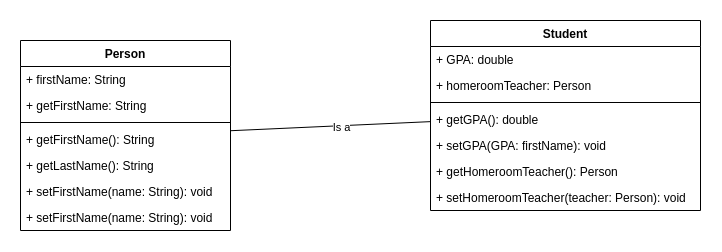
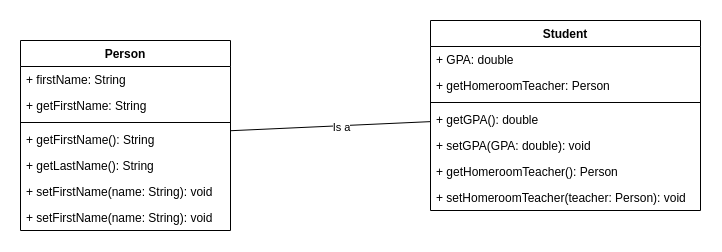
  <mxCell id="0" />
  <mxCell id="1" parent="0" />
  <mxCell id="2" value="Person" style="swimlane;fontStyle=1;align=center;verticalAlign=top;childLayout=stackLayout;horizontal=1;startSize=26;horizontalStack=0;resizeParent=1;resizeParentMax=0;resizeLast=0;collapsible=1;marginBottom=0;whiteSpace=wrap;html=1;" vertex="1" parent="1"><mxGeometry x="20" y="40" width="210" height="190" as="geometry" /></mxCell>
  <mxCell id="3" value="+ firstName: String" style="text;strokeColor=none;fillColor=none;align=left;verticalAlign=top;spacingLeft=4;spacingRight=4;overflow=hidden;rotatable=0;points=[[0,0.5],[1,0.5]];portConstraint=eastwest;whiteSpace=wrap;html=1;" vertex="1" parent="2"><mxGeometry y="26" width="210" height="26" as="geometry" /></mxCell>
  <mxCell id="4" value="+ getFirstName: String" style="text;strokeColor=none;fillColor=none;align=left;verticalAlign=top;spacingLeft=4;spacingRight=4;overflow=hidden;rotatable=0;points=[[0,0.5],[1,0.5]];portConstraint=eastwest;whiteSpace=wrap;html=1;" vertex="1" parent="2"><mxGeometry y="52" width="210" height="26" as="geometry" /></mxCell>
  <mxCell id="5" value="" style="line;strokeWidth=1;fillColor=none;align=left;verticalAlign=middle;spacingTop=-1;spacingLeft=3;spacingRight=3;rotatable=0;labelPosition=right;points=[];portConstraint=eastwest;strokeColor=inherit;" vertex="1" parent="2"><mxGeometry y="78" width="210" height="8" as="geometry" /></mxCell>
  <mxCell id="6" value="+ getFirstName(): String" style="text;strokeColor=none;fillColor=none;align=left;verticalAlign=top;spacingLeft=4;spacingRight=4;overflow=hidden;rotatable=0;points=[[0,0.5],[1,0.5]];portConstraint=eastwest;whiteSpace=wrap;html=1;" vertex="1" parent="2"><mxGeometry y="86" width="210" height="26" as="geometry" /></mxCell>
  <mxCell id="7" value="+ getLastName(): String" style="text;strokeColor=none;fillColor=none;align=left;verticalAlign=top;spacingLeft=4;spacingRight=4;overflow=hidden;rotatable=0;points=[[0,0.5],[1,0.5]];portConstraint=eastwest;whiteSpace=wrap;html=1;" vertex="1" parent="2"><mxGeometry y="112" width="210" height="26" as="geometry" /></mxCell>
  <mxCell id="8" value="+ setFirstName(name: String): void" style="text;strokeColor=none;fillColor=none;align=left;verticalAlign=top;spacingLeft=4;spacingRight=4;overflow=hidden;rotatable=0;points=[[0,0.5],[1,0.5]];portConstraint=eastwest;whiteSpace=wrap;html=1;" vertex="1" parent="2"><mxGeometry y="138" width="210" height="26" as="geometry" /></mxCell>
  <mxCell id="9" value="+ setFirstName(name: String): void" style="text;strokeColor=none;fillColor=none;align=left;verticalAlign=top;spacingLeft=4;spacingRight=4;overflow=hidden;rotatable=0;points=[[0,0.5],[1,0.5]];portConstraint=eastwest;whiteSpace=wrap;html=1;" vertex="1" parent="2"><mxGeometry y="164" width="210" height="26" as="geometry" /></mxCell>
  <mxCell id="10" value="Student" style="swimlane;fontStyle=1;align=center;verticalAlign=top;childLayout=stackLayout;horizontal=1;startSize=26;horizontalStack=0;resizeParent=1;resizeParentMax=0;resizeLast=0;collapsible=1;marginBottom=0;whiteSpace=wrap;html=1;" vertex="1" parent="1"><mxGeometry x="430" y="20" width="270" height="190" as="geometry" /></mxCell>
  <mxCell id="11" value="+ GPA: double" style="text;strokeColor=none;fillColor=none;align=left;verticalAlign=top;spacingLeft=4;spacingRight=4;overflow=hidden;rotatable=0;points=[[0,0.5],[1,0.5]];portConstraint=eastwest;whiteSpace=wrap;html=1;" vertex="1" parent="10"><mxGeometry y="26" width="270" height="26" as="geometry" /></mxCell>
- <mxCell id="12" value="+ homeroomTeacher: Person" style="text;strokeColor=none;fillColor=none;align=left;verticalAlign=top;spacingLeft=4;spacingRight=4;overflow=hidden;rotatable=0;points=[[0,0.5],[1,0.5]];portConstraint=eastwest;whiteSpace=wrap;html=1;" vertex="1" parent="10"><mxGeometry y="52" width="270" height="26" as="geometry" /></mxCell>
+ <mxCell id="12" value="+ getHomeroomTeacher: Person" style="text;strokeColor=none;fillColor=none;align=left;verticalAlign=top;spacingLeft=4;spacingRight=4;overflow=hidden;rotatable=0;points=[[0,0.5],[1,0.5]];portConstraint=eastwest;whiteSpace=wrap;html=1;" vertex="1" parent="10"><mxGeometry y="52" width="270" height="26" as="geometry" /></mxCell>
  <mxCell id="13" value="" style="line;strokeWidth=1;fillColor=none;align=left;verticalAlign=middle;spacingTop=-1;spacingLeft=3;spacingRight=3;rotatable=0;labelPosition=right;points=[];portConstraint=eastwest;strokeColor=inherit;" vertex="1" parent="10"><mxGeometry y="78" width="270" height="8" as="geometry" /></mxCell>
  <mxCell id="14" value="+ getGPA(): double" style="text;strokeColor=none;fillColor=none;align=left;verticalAlign=top;spacingLeft=4;spacingRight=4;overflow=hidden;rotatable=0;points=[[0,0.5],[1,0.5]];portConstraint=eastwest;whiteSpace=wrap;html=1;" vertex="1" parent="10"><mxGeometry y="86" width="270" height="26" as="geometry" /></mxCell>
- <mxCell id="15" value="+ setGPA(GPA: firstName): void" style="text;strokeColor=none;fillColor=none;align=left;verticalAlign=top;spacingLeft=4;spacingRight=4;overflow=hidden;rotatable=0;points=[[0,0.5],[1,0.5]];portConstraint=eastwest;whiteSpace=wrap;html=1;" vertex="1" parent="10"><mxGeometry y="112" width="270" height="26" as="geometry" /></mxCell>
+ <mxCell id="15" value="+ setGPA(GPA: double): void" style="text;strokeColor=none;fillColor=none;align=left;verticalAlign=top;spacingLeft=4;spacingRight=4;overflow=hidden;rotatable=0;points=[[0,0.5],[1,0.5]];portConstraint=eastwest;whiteSpace=wrap;html=1;" vertex="1" parent="10"><mxGeometry y="112" width="270" height="26" as="geometry" /></mxCell>
  <mxCell id="16" value="+ getHomeroomTeacher(): Person" style="text;strokeColor=none;fillColor=none;align=left;verticalAlign=top;spacingLeft=4;spacingRight=4;overflow=hidden;rotatable=0;points=[[0,0.5],[1,0.5]];portConstraint=eastwest;whiteSpace=wrap;html=1;" vertex="1" parent="10"><mxGeometry y="138" width="270" height="26" as="geometry" /></mxCell>
  <mxCell id="17" value="+ setHomeroomTeacher(teacher: Person): void" style="text;strokeColor=none;fillColor=none;align=left;verticalAlign=top;spacingLeft=4;spacingRight=4;overflow=hidden;rotatable=0;points=[[0,0.5],[1,0.5]];portConstraint=eastwest;whiteSpace=wrap;html=1;" vertex="1" parent="10"><mxGeometry y="164" width="270" height="26" as="geometry" /></mxCell>
  <mxCell id="18" value="" style="endArrow=none;endFill=1;endSize=12;html=1;rounded=0;" edge="1" parent="1" source="10" target="2"><mxGeometry width="160" relative="1" as="geometry"><mxPoint x="380" y="170" as="sourcePoint" /><mxPoint x="350" y="130" as="targetPoint" /></mxGeometry></mxCell>
  <mxCell id="19" value="Is a" style="edgeLabel;html=1;align=center;verticalAlign=middle;resizable=0;points=[];" vertex="1" connectable="0" parent="18"><mxGeometry x="-0.104" y="1" relative="1" as="geometry"><mxPoint as="offset" /></mxGeometry></mxCell>
